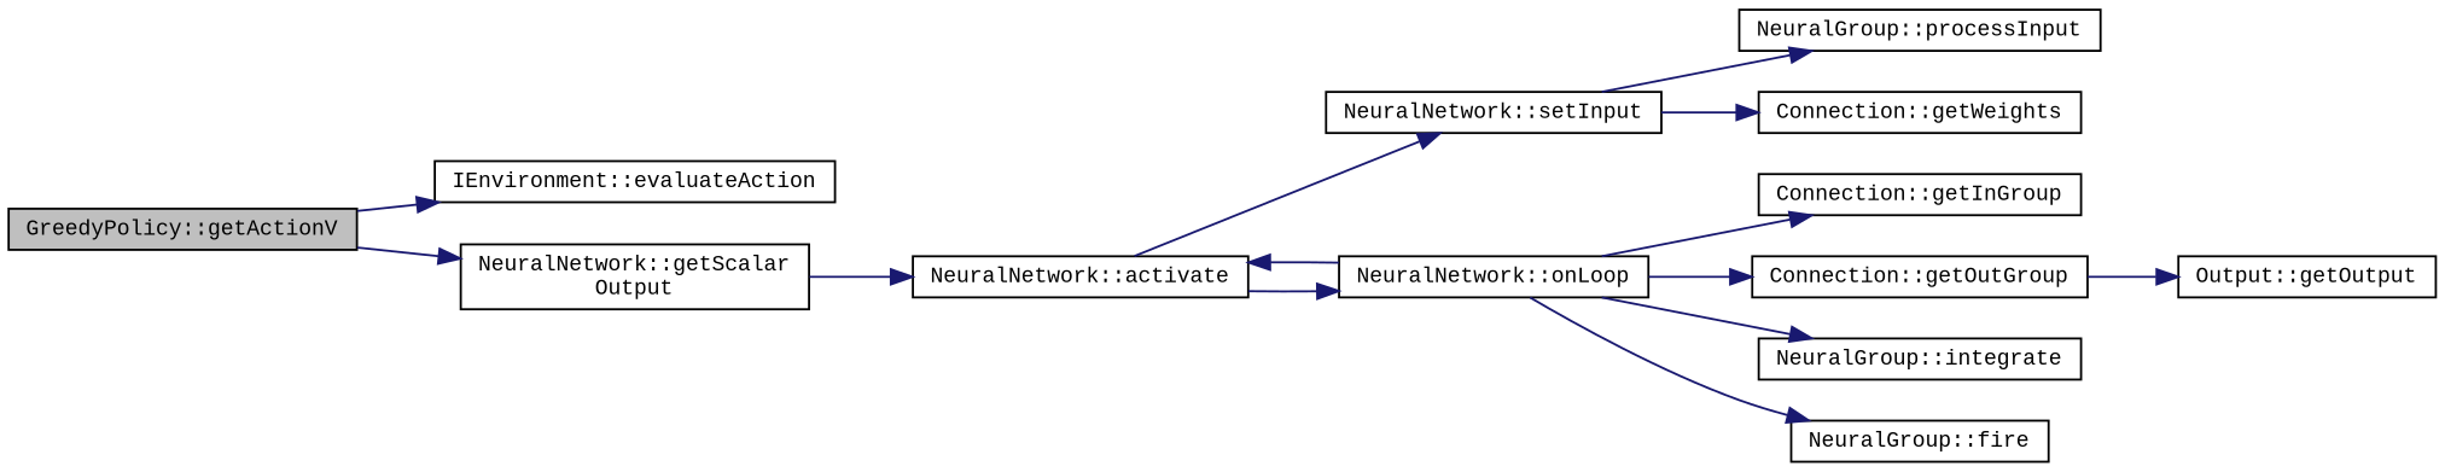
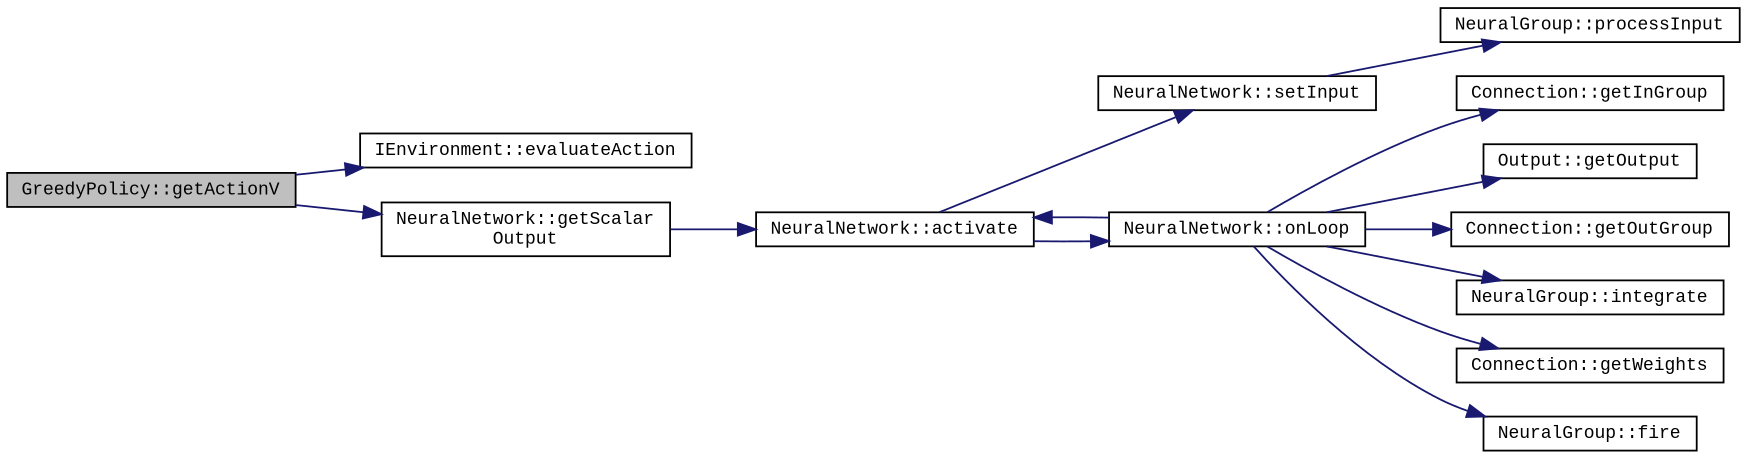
  digraph {
    fontname="Liberation Mono"
    rankdir=LR
    node [color=black fillcolor=white fontname="Liberation Mono" fontsize=10 shape=record style=filled]
    edge [color=midnightblue fontname="Liberation Mono" fontsize=10 labelfontname=Helvetica labelfontsize=10 style=solid]
    n1 [fillcolor=grey75 fontcolor=black height=0.2 label="GreedyPolicy::getActionV" width=0.4]
    n2 [height=0.2 label="IEnvironment::evaluateAction" width=0.4]
    n3 [height=0.2 label="NeuralNetwork::getScalar\lOutput" width=0.4]
    n4 [height=0.2 label="NeuralNetwork::activate" width=0.4]
    n5 [height=0.2 label="NeuralNetwork::setInput" width=0.4]
    n6 [height=0.2 label="NeuralNetwork::onLoop" width=0.4]
    n7 [height=0.2 label="NeuralGroup::processInput" width=0.4]
    n8 [height=0.2 label="Connection::getInGroup" width=0.4]
    n9 [height=0.2 label="Output::getOutput" width=0.4]
    n10 [height=0.2 label="Connection::getOutGroup" width=0.4]
    n11 [height=0.2 label="NeuralGroup::integrate" width=0.4]
    n12 [height=0.2 label="Connection::getWeights" width=0.4]
    n13 [height=0.2 label="NeuralGroup::fire" width=0.4]
    n1 -> n2
    n1 -> n3
    n3 -> n4
    n4 -> n5
    n4 -> n6
    n5 -> n7
    n6 -> n4
    n6 -> n8
-   n10 -> n9
+   n6 -> n9
    n6 -> n10
    n6 -> n11
-   n5 -> n12
+   n6 -> n12
    n6 -> n13
  }
